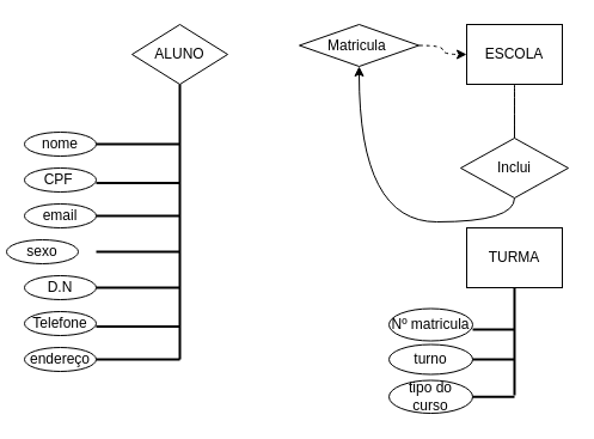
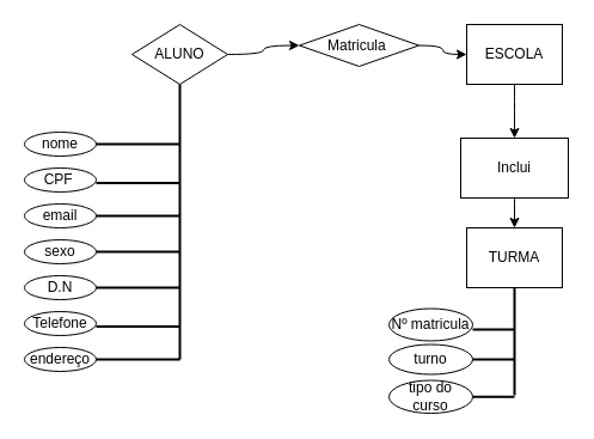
  <mxCell id="0" />
  <mxCell id="1" parent="0" />
+ <mxCell id="2" style="edgeStyle=orthogonalEdgeStyle;curved=1;rounded=0;orthogonalLoop=1;jettySize=auto;html=1;exitX=1;exitY=0.5;exitDx=0;exitDy=0;entryX=0;entryY=0.5;entryDx=0;entryDy=0;" edge="1" parent="1" source="3" target="12"><mxGeometry relative="1" as="geometry" /></mxCell>
  <mxCell id="3" value="ALUNO" style="rhombus;whiteSpace=wrap;html=1;" vertex="1" parent="1"><mxGeometry x="110" y="20" width="80" height="50" as="geometry" /></mxCell>
  <mxCell id="4" value="nome" style="ellipse;whiteSpace=wrap;html=1;" vertex="1" parent="1"><mxGeometry x="20" y="110" width="60" height="20" as="geometry" /></mxCell>
  <mxCell id="5" value="CPF&lt;span style=&quot;white-space: pre&quot;&gt;&#09;&lt;/span&gt;" style="ellipse;whiteSpace=wrap;html=1;" vertex="1" parent="1"><mxGeometry x="20" y="140" width="60" height="20" as="geometry" /></mxCell>
  <mxCell id="6" value="email" style="ellipse;whiteSpace=wrap;html=1;" vertex="1" parent="1"><mxGeometry x="20" y="170" width="60" height="20" as="geometry" /></mxCell>
- <mxCell id="7" value="sexo" style="ellipse;whiteSpace=wrap;html=1;" vertex="1" parent="1"><mxGeometry x="5" y="200" width="60" height="20" as="geometry" /></mxCell>
+ <mxCell id="7" value="sexo" style="ellipse;whiteSpace=wrap;html=1;" vertex="1" parent="1"><mxGeometry x="20" y="200" width="60" height="20" as="geometry" /></mxCell>
  <mxCell id="8" value="D.N" style="ellipse;whiteSpace=wrap;html=1;" vertex="1" parent="1"><mxGeometry x="20" y="230" width="60" height="20" as="geometry" /></mxCell>
  <mxCell id="9" value="Telefone" style="ellipse;whiteSpace=wrap;html=1;" vertex="1" parent="1"><mxGeometry x="20" y="260" width="60" height="20" as="geometry" /></mxCell>
  <mxCell id="10" value="endereço" style="ellipse;whiteSpace=wrap;html=1;" vertex="1" parent="1"><mxGeometry x="20" y="290" width="60" height="20" as="geometry" /></mxCell>
- <mxCell id="11" style="edgeStyle=orthogonalEdgeStyle;curved=1;rounded=0;orthogonalLoop=1;jettySize=auto;html=1;exitX=1;exitY=0.5;exitDx=0;exitDy=0;entryX=0;entryY=0.5;entryDx=0;entryDy=0;dashed=1;" edge="1" parent="1" source="12" target="14"><mxGeometry relative="1" as="geometry" /></mxCell>
+ <mxCell id="11" style="edgeStyle=orthogonalEdgeStyle;curved=1;rounded=0;orthogonalLoop=1;jettySize=auto;html=1;exitX=1;exitY=0.5;exitDx=0;exitDy=0;entryX=0;entryY=0.5;entryDx=0;entryDy=0;" edge="1" parent="1" source="12" target="14"><mxGeometry relative="1" as="geometry" /></mxCell>
  <mxCell id="12" value="Matricula&amp;nbsp;" style="rhombus;whiteSpace=wrap;html=1;" vertex="1" parent="1"><mxGeometry x="250" y="20" width="100" height="35" as="geometry" /></mxCell>
- <mxCell id="13" style="edgeStyle=orthogonalEdgeStyle;curved=1;rounded=0;orthogonalLoop=1;jettySize=auto;html=1;exitX=0.5;exitY=1;exitDx=0;exitDy=0;entryX=0.5;entryY=0;entryDx=0;entryDy=0;endArrow=none;" edge="1" parent="1" source="14" target="16"><mxGeometry relative="1" as="geometry" /></mxCell>
+ <mxCell id="13" style="edgeStyle=orthogonalEdgeStyle;curved=1;rounded=0;orthogonalLoop=1;jettySize=auto;html=1;exitX=0.5;exitY=1;exitDx=0;exitDy=0;entryX=0.5;entryY=0;entryDx=0;entryDy=0;" edge="1" parent="1" source="14" target="16"><mxGeometry relative="1" as="geometry" /></mxCell>
  <mxCell id="14" value="ESCOLA" style="rounded=0;whiteSpace=wrap;html=1;" vertex="1" parent="1"><mxGeometry x="390" y="20" width="80" height="50" as="geometry" /></mxCell>
- <mxCell id="15" style="edgeStyle=orthogonalEdgeStyle;curved=1;rounded=0;orthogonalLoop=1;jettySize=auto;html=1;exitX=0.5;exitY=1;exitDx=0;exitDy=0;" edge="1" parent="1" source="16" target="12"><mxGeometry relative="1" as="geometry" /></mxCell>
- <mxCell id="16" value="Inclui" style="rhombus;whiteSpace=wrap;html=1;" vertex="1" parent="1"><mxGeometry x="385" y="115" width="90" height="50" as="geometry" /></mxCell>
+ <mxCell id="15" style="edgeStyle=orthogonalEdgeStyle;curved=1;rounded=0;orthogonalLoop=1;jettySize=auto;html=1;exitX=0.5;exitY=1;exitDx=0;exitDy=0;entryX=0.5;entryY=0;entryDx=0;entryDy=0;" edge="1" parent="1" source="16" target="17"><mxGeometry relative="1" as="geometry" /></mxCell>
+ <mxCell id="16" value="Inclui" style="whiteSpace=wrap;html=1;rounded=0;" vertex="1" parent="1"><mxGeometry x="385" y="115" width="90" height="50" as="geometry" /></mxCell>
  <mxCell id="17" value="TURMA" style="rounded=0;whiteSpace=wrap;html=1;" vertex="1" parent="1"><mxGeometry x="390" y="190" width="80" height="50" as="geometry" /></mxCell>
  <mxCell id="18" value="" style="line;strokeWidth=2;html=1;" vertex="1" parent="1"><mxGeometry x="80" y="77.5" width="70" height="85" as="geometry" /></mxCell>
  <mxCell id="19" value="" style="line;strokeWidth=2;html=1;" vertex="1" parent="1"><mxGeometry x="80" y="110" width="70" height="85" as="geometry" /></mxCell>
  <mxCell id="20" value="" style="line;strokeWidth=2;html=1;" vertex="1" parent="1"><mxGeometry x="80" y="167.5" width="70" height="85" as="geometry" /></mxCell>
  <mxCell id="21" value="" style="line;strokeWidth=2;html=1;" vertex="1" parent="1"><mxGeometry x="80" y="230" width="70" height="85" as="geometry" /></mxCell>
  <mxCell id="22" value="" style="line;strokeWidth=2;html=1;" vertex="1" parent="1"><mxGeometry x="80" y="257.5" width="70" height="85" as="geometry" /></mxCell>
  <mxCell id="23" value="" style="line;strokeWidth=2;direction=south;html=1;" vertex="1" parent="1"><mxGeometry x="145" y="70" width="10" height="230" as="geometry" /></mxCell>
  <mxCell id="24" value="" style="line;strokeWidth=2;html=1;" vertex="1" parent="1"><mxGeometry x="80" y="137.5" width="70" height="85" as="geometry" /></mxCell>
  <mxCell id="25" value="" style="line;strokeWidth=2;html=1;" vertex="1" parent="1"><mxGeometry x="80" y="197.5" width="70" height="85" as="geometry" /></mxCell>
  <mxCell id="26" value="Nº matricula" style="ellipse;whiteSpace=wrap;html=1;" vertex="1" parent="1"><mxGeometry x="325" y="257.5" width="70" height="27" as="geometry" /></mxCell>
  <mxCell id="27" value="turno" style="ellipse;whiteSpace=wrap;html=1;" vertex="1" parent="1"><mxGeometry x="325" y="287.5" width="70" height="25" as="geometry" /></mxCell>
  <mxCell id="28" value="tipo do curso" style="ellipse;whiteSpace=wrap;html=1;" vertex="1" parent="1"><mxGeometry x="325" y="317.5" width="70" height="27.5" as="geometry" /></mxCell>
  <mxCell id="29" style="edgeStyle=orthogonalEdgeStyle;rounded=0;orthogonalLoop=1;jettySize=auto;html=1;exitX=0.5;exitY=1;exitDx=0;exitDy=0;" edge="1" parent="1" source="28" target="28"><mxGeometry relative="1" as="geometry" /></mxCell>
  <mxCell id="30" value="" style="line;strokeWidth=2;direction=south;html=1;" vertex="1" parent="1"><mxGeometry x="425" y="240" width="10" height="90" as="geometry" /></mxCell>
  <mxCell id="31" value="" style="line;strokeWidth=2;html=1;" vertex="1" parent="1"><mxGeometry x="395" y="270" width="35" height="10" as="geometry" /></mxCell>
  <mxCell id="32" value="" style="line;strokeWidth=2;html=1;" vertex="1" parent="1"><mxGeometry x="395" y="295" width="35" height="10" as="geometry" /></mxCell>
  <mxCell id="33" value="" style="line;strokeWidth=2;html=1;" vertex="1" parent="1"><mxGeometry x="395" y="326.25" width="35" height="10" as="geometry" /></mxCell>
